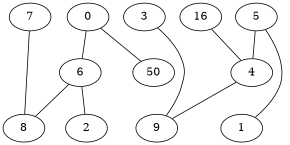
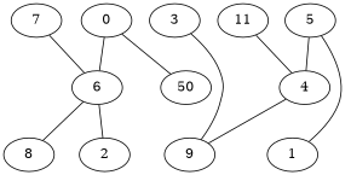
  strict graph {
    node [weight=0]
    edge [weight=0]
    7
    6
    8
    2
-   11 [label=16]
+   11
    4
    5
    1
    9
    0
    n11 [label=50]
    3
-   7 -- 8
+   7 -- 6
    6 -- 8
    6 -- 2
    11 -- 4
    4 -- 9
    5 -- 4
    5 -- 1
    0 -- 6
    0 -- n11
    3 -- 9
  }
